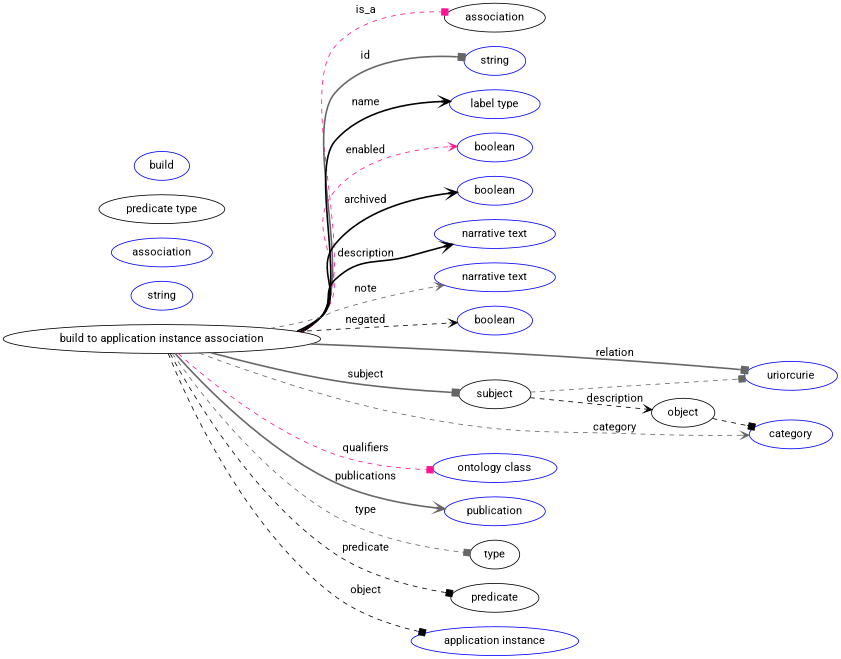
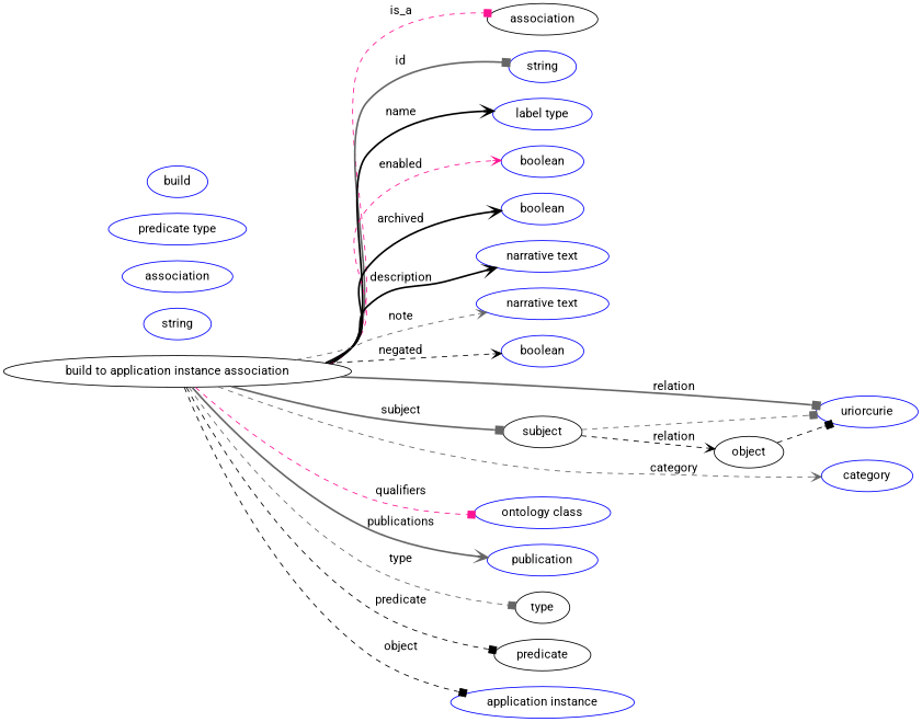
  digraph {
    fontname=Roboto
    rankdir=LR
    node [fontname=Roboto color=blue]
    edge [arrowhead=box color=gray40 fontname=Roboto style=dashed]
    n1 [height=0.5 label="build to application instance association" width=5.5065 color=""]
    association [height=0.5 width=1.7512 color=""]
    n3 [height=0.5 label=string width=1.0652]
    n4 [height=0.5 label="label type" width=1.5707]
    n5 [height=0.5 label=boolean width=1.2999]
    n6 [height=0.5 label=boolean width=1.2999]
    n7 [height=0.5 label="narrative text" width=2.0943]
    n8 [height=0.5 label="narrative text" width=2.0943]
    n9 [height=0.5 label=boolean width=1.2999]
    n10 [height=0.5 label=uriorcurie width=1.6068]
    n11 [height=0.5 label="ontology class" width=2.1484]
    n12 [height=0.5 label=publication width=1.7512]
    type [height=0.5 width=0.86659 color=""]
    category [height=0.5 width=1.4443]
    predicate [height=0.5 width=1.5346 color=""]
    subject [height=0.5 width=1.2457 color=""]
    n17 [height=0.5 label="application instance" width=2.9067]
    object [height=0.5 width=1.1013 color=""]
    n19 [height=0.5 label=string width=1.0652]
    n20 [height=0.5 label=association width=1.7512]
-   n21 [color=black height=0.5 label="predicate type" width=2.1845]
+   n21 [height=0.5 label="predicate type" width=2.1845]
    n22 [height=0.5 label=build width=0.95686]
    n1 -> association [color=deeppink label=is_a]
    n1 -> n3 [label=id style=bold]
    n1 -> n4 [arrowhead=vee color=black label=name style=bold]
    n1 -> n5 [arrowhead=vee color=deeppink label=enabled]
    n1 -> n6 [arrowhead=vee color=black label=archived style=bold]
    n1 -> n7 [arrowhead=vee color=black label=description style=bold]
    n1 -> n8 [arrowhead=vee label=note]
    n1 -> n9 [arrowhead=vee color=black label=negated]
    n1 -> n10 [label=relation style=bold]
    n1 -> n11 [color=deeppink label=qualifiers]
    n1 -> n12 [arrowhead=vee label=publications style=bold]
    n1 -> type [label=type]
    n1 -> category [arrowhead=vee label=category]
    n1 -> predicate [color=black label=predicate]
    n1 -> subject [label=subject style=bold]
    n1 -> n17 [color=black label=object]
    subject -> n10
-   subject -> object [arrowhead=vee color=black label=description]
-   object -> category [color=black]
+   subject -> object [arrowhead=vee color=black label=relation]
+   object -> n10 [color=black]
  }
